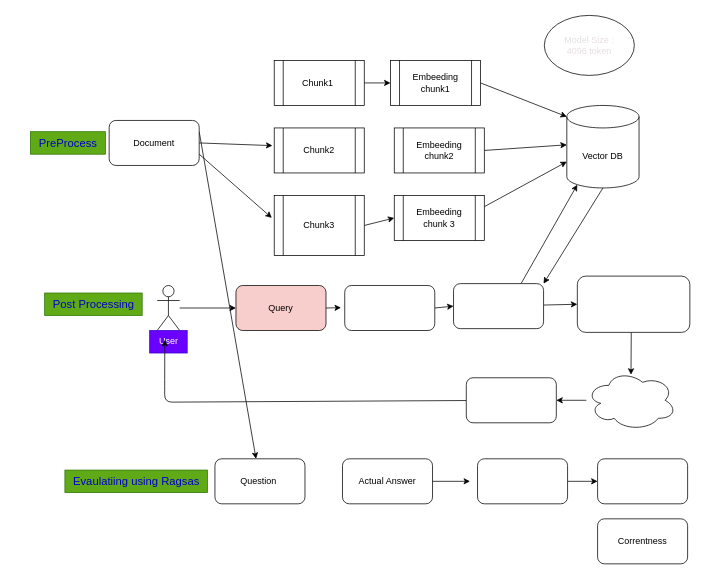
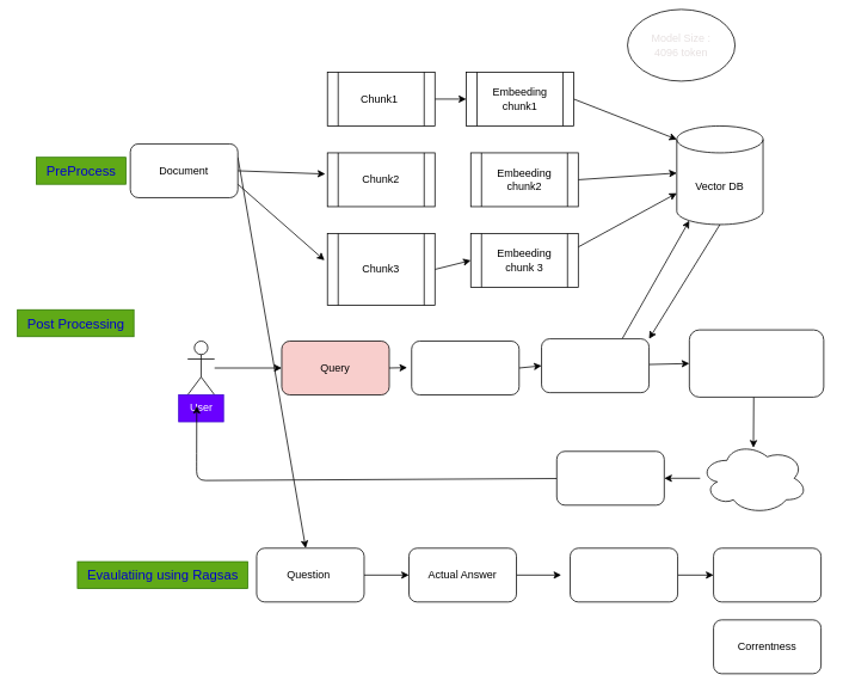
  <mxCell id="0" />
  <mxCell id="1" parent="0" />
  <mxCell id="2" style="edgeStyle=none;html=1;exitX=1;exitY=0.25;exitDx=0;exitDy=0;" parent="1" source="5" target="43" edge="1"><mxGeometry relative="1" as="geometry" /></mxCell>
  <mxCell id="3" style="edgeStyle=none;html=1;exitX=1;exitY=0.5;exitDx=0;exitDy=0;entryX=-0.02;entryY=0.393;entryDx=0;entryDy=0;entryPerimeter=0;" parent="1" source="5" target="8" edge="1"><mxGeometry relative="1" as="geometry"><mxPoint x="405" y="200" as="targetPoint" /></mxGeometry></mxCell>
  <mxCell id="4" style="edgeStyle=none;html=1;exitX=1;exitY=0.75;exitDx=0;exitDy=0;entryX=-0.027;entryY=0.373;entryDx=0;entryDy=0;entryPerimeter=0;" parent="1" source="5" target="10" edge="1"><mxGeometry relative="1" as="geometry" /></mxCell>
  <mxCell id="5" value="Document" style="rounded=1;whiteSpace=wrap;html=1;" parent="1" vertex="1"><mxGeometry x="145" y="160" width="120" height="60" as="geometry" /></mxCell>
  <mxCell id="6" style="edgeStyle=none;html=1;entryX=0;entryY=0.5;entryDx=0;entryDy=0;" parent="1" source="7" target="32" edge="1"><mxGeometry relative="1" as="geometry" /></mxCell>
  <mxCell id="7" value="Chunk1&amp;nbsp;" style="shape=process;whiteSpace=wrap;html=1;backgroundOutline=1;" parent="1" vertex="1"><mxGeometry x="365" y="80" width="120" height="60" as="geometry" /></mxCell>
  <mxCell id="8" value="Chunk2" style="shape=process;whiteSpace=wrap;html=1;backgroundOutline=1;" parent="1" vertex="1"><mxGeometry x="365" y="170" width="120" height="60" as="geometry" /></mxCell>
  <mxCell id="9" style="edgeStyle=none;html=1;exitX=1;exitY=0.5;exitDx=0;exitDy=0;entryX=0;entryY=0.5;entryDx=0;entryDy=0;fontSize=12;fontColor=#FFFFFF;" parent="1" source="10" target="36" edge="1"><mxGeometry relative="1" as="geometry" /></mxCell>
  <mxCell id="10" value="Chunk3" style="shape=process;whiteSpace=wrap;html=1;backgroundOutline=1;" parent="1" vertex="1"><mxGeometry x="365" y="260" width="120" height="80" as="geometry" /></mxCell>
  <mxCell id="11" style="edgeStyle=none;html=1;exitX=0.5;exitY=1;exitDx=0;exitDy=0;exitPerimeter=0;entryX=1;entryY=0;entryDx=0;entryDy=0;fontSize=12;fontColor=#FFFFFF;" parent="1" source="12" target="26" edge="1"><mxGeometry relative="1" as="geometry" /></mxCell>
  <mxCell id="12" value="Vector DB" style="shape=cylinder3;whiteSpace=wrap;html=1;boundedLbl=1;backgroundOutline=1;size=15;" parent="1" vertex="1"><mxGeometry x="755" y="140" width="96.25" height="110" as="geometry" /></mxCell>
  <mxCell id="13" style="edgeStyle=none;html=1;entryX=0;entryY=0.5;entryDx=0;entryDy=0;" parent="1" source="17" target="15" edge="1"><mxGeometry relative="1" as="geometry"><mxPoint x="299" y="410" as="targetPoint" /></mxGeometry></mxCell>
  <mxCell id="14" style="edgeStyle=none;html=1;exitX=1;exitY=0.5;exitDx=0;exitDy=0;fontSize=12;fontColor=#FFFFFF;" parent="1" source="15" edge="1"><mxGeometry relative="1" as="geometry"><mxPoint x="454" y="409.571" as="targetPoint" /></mxGeometry></mxCell>
  <mxCell id="15" value="Query" style="rounded=1;whiteSpace=wrap;html=1;fillColor=#f8cecc;" parent="1" vertex="1"><mxGeometry x="314" y="380" width="120" height="60" as="geometry" /></mxCell>
  <mxCell id="16" value="" style="group" parent="1" vertex="1" connectable="0"><mxGeometry x="199" y="380" width="50" height="90" as="geometry" /></mxCell>
  <mxCell id="17" value="Actor" style="shape=umlActor;verticalLabelPosition=bottom;verticalAlign=top;html=1;outlineConnect=0;" parent="16" vertex="1"><mxGeometry x="10" width="30" height="60" as="geometry" /></mxCell>
  <mxCell id="18" value="User" style="text;html=1;align=center;verticalAlign=middle;resizable=0;points=[];autosize=1;strokeColor=#3700CC;fillColor=#6a00ff;fontColor=#ffffff;" parent="16" vertex="1"><mxGeometry y="60" width="50" height="30" as="geometry" /></mxCell>
  <mxCell id="19" value="&lt;font color=&quot;#0000cc&quot; style=&quot;font-size: 15px;&quot;&gt;PreProcess&lt;/font&gt;" style="text;html=1;align=center;verticalAlign=middle;resizable=0;points=[];autosize=1;strokeColor=#2D7600;fillColor=#60a917;fontColor=#ffffff;" parent="1" vertex="1"><mxGeometry x="40" y="175" width="100" height="30" as="geometry" /></mxCell>
  <mxCell id="20" style="edgeStyle=none;html=1;entryX=1;entryY=0.5;entryDx=0;entryDy=0;fontSize=12;fontColor=#FFFFFF;" parent="1" source="21" target="28" edge="1"><mxGeometry relative="1" as="geometry" /></mxCell>
  <mxCell id="21" value="&lt;font color=&quot;#ffffff&quot;&gt;LLM&lt;/font&gt;" style="ellipse;shape=cloud;whiteSpace=wrap;html=1;fontSize=15;fontColor=#0000CC;labelBackgroundColor=default;" parent="1" vertex="1"><mxGeometry x="781" y="493" width="120" height="80" as="geometry" /></mxCell>
  <mxCell id="22" style="edgeStyle=none;html=1;exitX=0.5;exitY=1;exitDx=0;exitDy=0;entryX=0.496;entryY=0.074;entryDx=0;entryDy=0;entryPerimeter=0;fontSize=12;fontColor=#FFFFFF;" parent="1" target="21" edge="1"><mxGeometry relative="1" as="geometry"><mxPoint x="841" y="423" as="sourcePoint" /></mxGeometry></mxCell>
  <mxCell id="23" value="&lt;font style=&quot;font-size: 12px;&quot;&gt;Query + context&lt;/font&gt;" style="rounded=1;whiteSpace=wrap;html=1;fontSize=15;fontColor=#FFFFFF;labelBackgroundColor=default;" parent="1" vertex="1"><mxGeometry x="769" y="367.5" width="150" height="75" as="geometry" /></mxCell>
  <mxCell id="24" style="edgeStyle=none;html=1;entryX=0;entryY=0.5;entryDx=0;entryDy=0;fontSize=12;fontColor=#FFFFFF;" parent="1" source="26" target="23" edge="1"><mxGeometry relative="1" as="geometry" /></mxCell>
  <mxCell id="25" style="edgeStyle=none;html=1;exitX=0.75;exitY=0;exitDx=0;exitDy=0;entryX=0.145;entryY=1;entryDx=0;entryDy=-4.35;entryPerimeter=0;fontSize=12;fontColor=#FFFFFF;" parent="1" source="26" target="12" edge="1"><mxGeometry relative="1" as="geometry" /></mxCell>
  <mxCell id="26" value="&lt;font style=&quot;font-size: 12px;&quot;&gt;Get revelant Context&lt;/font&gt;" style="rounded=1;whiteSpace=wrap;html=1;fontSize=15;fontColor=#FFFFFF;gradientColor=none;fillColor=default;labelBackgroundColor=default;" parent="1" vertex="1"><mxGeometry x="604" y="377.5" width="120" height="60" as="geometry" /></mxCell>
  <mxCell id="27" style="edgeStyle=none;html=1;entryX=0.463;entryY=1.062;entryDx=0;entryDy=0;entryPerimeter=0;fontSize=12;fontColor=#FFFFFF;" parent="1" source="28" edge="1"><mxGeometry relative="1" as="geometry"><Array as="points"><mxPoint x="219" y="535.5" /><mxPoint x="219" y="515.5" /></Array><mxPoint x="219.15" y="452.36" as="targetPoint" /></mxGeometry></mxCell>
  <mxCell id="28" value="Result" style="rounded=1;whiteSpace=wrap;html=1;fontSize=12;fontColor=#FFFFFF;labelBackgroundColor=default;" parent="1" vertex="1"><mxGeometry x="621" y="503" width="120" height="60" as="geometry" /></mxCell>
  <mxCell id="29" value="1" style="text;html=1;align=center;verticalAlign=middle;resizable=0;points=[];autosize=1;strokeColor=none;fillColor=none;fontSize=12;fontColor=#FFFFFF;" parent="1" vertex="1"><mxGeometry x="20" y="175" width="30" height="30" as="geometry" /></mxCell>
- <mxCell id="30" value="&lt;font color=&quot;#0000cc&quot; style=&quot;font-size: 15px;&quot;&gt;Post Processing&lt;/font&gt;" style="text;html=1;align=center;verticalAlign=middle;resizable=0;points=[];autosize=1;strokeColor=#2D7600;fillColor=#60a917;fontColor=#ffffff;" parent="1" vertex="1"><mxGeometry x="59" y="390" width="130" height="30" as="geometry" /></mxCell>
+ <mxCell id="30" value="&lt;font color=&quot;#0000cc&quot; style=&quot;font-size: 15px;&quot;&gt;Post Processing&lt;/font&gt;" style="text;html=1;align=center;verticalAlign=middle;resizable=0;points=[];autosize=1;strokeColor=#2D7600;fillColor=#60a917;fontColor=#ffffff;" parent="1" vertex="1"><mxGeometry x="19" y="345" width="130" height="30" as="geometry" /></mxCell>
  <mxCell id="31" style="edgeStyle=none;html=1;exitX=1;exitY=0.5;exitDx=0;exitDy=0;entryX=0;entryY=0;entryDx=0;entryDy=15;entryPerimeter=0;fontSize=12;fontColor=#FFFFFF;" parent="1" source="32" target="12" edge="1"><mxGeometry relative="1" as="geometry" /></mxCell>
  <mxCell id="32" value="Embeeding chunk1" style="shape=process;whiteSpace=wrap;html=1;backgroundOutline=1;" parent="1" vertex="1"><mxGeometry x="520" y="80" width="120" height="60" as="geometry" /></mxCell>
  <mxCell id="33" style="edgeStyle=none;html=1;exitX=1;exitY=0.5;exitDx=0;exitDy=0;entryX=0;entryY=0;entryDx=0;entryDy=52.5;entryPerimeter=0;fontSize=12;fontColor=#FFFFFF;" parent="1" source="34" target="12" edge="1"><mxGeometry relative="1" as="geometry" /></mxCell>
  <mxCell id="34" value="Embeeding chunk2" style="shape=process;whiteSpace=wrap;html=1;backgroundOutline=1;" parent="1" vertex="1"><mxGeometry x="525" y="170" width="120" height="60" as="geometry" /></mxCell>
  <mxCell id="35" style="edgeStyle=none;html=1;exitX=1;exitY=0.25;exitDx=0;exitDy=0;entryX=0;entryY=0;entryDx=0;entryDy=75;entryPerimeter=0;fontSize=12;fontColor=#FFFFFF;" parent="1" source="36" target="12" edge="1"><mxGeometry relative="1" as="geometry" /></mxCell>
  <mxCell id="36" value="Embeeding chunk 3" style="shape=process;whiteSpace=wrap;html=1;backgroundOutline=1;" parent="1" vertex="1"><mxGeometry x="525" y="260" width="120" height="60" as="geometry" /></mxCell>
  <mxCell id="37" style="edgeStyle=none;html=1;exitX=1;exitY=0.5;exitDx=0;exitDy=0;entryX=0;entryY=0.5;entryDx=0;entryDy=0;fontSize=12;fontColor=#FFFFFF;" parent="1" source="38" target="26" edge="1"><mxGeometry relative="1" as="geometry" /></mxCell>
  <mxCell id="38" value="&lt;font style=&quot;font-size: 12px;&quot;&gt;Embeeded Query&lt;/font&gt;" style="rounded=1;whiteSpace=wrap;html=1;fontSize=15;fontColor=#FFFFFF;labelBackgroundColor=default;" parent="1" vertex="1"><mxGeometry x="459" y="380" width="120" height="60" as="geometry" /></mxCell>
- <mxCell id="39" value="&lt;font color=&quot;#e6e0e0&quot;&gt;Model Size : &lt;br&gt;4096 token&lt;/font&gt;" style="ellipse;whiteSpace=wrap;html=1;fontSize=12;fontColor=#FFFFFF;labelBackgroundColor=default;" parent="1" vertex="1"><mxGeometry x="725" y="20" width="120" height="80" as="geometry" /></mxCell>
+ <mxCell id="39" value="&lt;font color=&quot;#e6e0e0&quot;&gt;Model Size : &lt;br&gt;4096 token&lt;/font&gt;" style="ellipse;whiteSpace=wrap;html=1;fontSize=12;fontColor=#FFFFFF;labelBackgroundColor=default;" parent="1" vertex="1"><mxGeometry x="700" y="10" width="120" height="80" as="geometry" /></mxCell>
  <mxCell id="40" value="3" style="text;html=1;align=center;verticalAlign=middle;resizable=0;points=[];autosize=1;strokeColor=none;fillColor=none;fontSize=12;fontColor=#FFFFFF;" parent="1" vertex="1"><mxGeometry x="36" y="626" width="30" height="30" as="geometry" /></mxCell>
  <mxCell id="41" value="&lt;font color=&quot;#0000cc&quot; style=&quot;font-size: 15px;&quot;&gt;Evaulatiing using Ragsas&lt;/font&gt;" style="text;html=1;align=center;verticalAlign=middle;resizable=0;points=[];autosize=1;strokeColor=#2D7600;fillColor=#60a917;fontColor=#ffffff;" parent="1" vertex="1"><mxGeometry x="86" y="626" width="190" height="30" as="geometry" /></mxCell>
+ <mxCell id="42" style="edgeStyle=none;html=1;entryX=0;entryY=0.5;entryDx=0;entryDy=0;" parent="1" source="43" target="45" edge="1"><mxGeometry relative="1" as="geometry" /></mxCell>
  <mxCell id="43" value="Question&amp;nbsp;" style="rounded=1;whiteSpace=wrap;html=1;" parent="1" vertex="1"><mxGeometry x="286" y="611" width="120" height="60" as="geometry" /></mxCell>
  <mxCell id="44" style="edgeStyle=none;html=1;" parent="1" source="45" edge="1"><mxGeometry relative="1" as="geometry"><mxPoint x="626" y="641" as="targetPoint" /></mxGeometry></mxCell>
  <mxCell id="45" value="Actual Answer" style="rounded=1;whiteSpace=wrap;html=1;" parent="1" vertex="1"><mxGeometry x="456" y="611" width="120" height="60" as="geometry" /></mxCell>
  <mxCell id="46" style="edgeStyle=none;html=1;exitX=1;exitY=0.5;exitDx=0;exitDy=0;entryX=0;entryY=0.5;entryDx=0;entryDy=0;" parent="1" source="47" target="48" edge="1"><mxGeometry relative="1" as="geometry" /></mxCell>
  <mxCell id="47" value="&lt;span style=&quot;color: rgb(255, 255, 255);&quot;&gt;Get revelant Context&lt;/span&gt;" style="rounded=1;whiteSpace=wrap;html=1;labelBackgroundColor=default;" parent="1" vertex="1"><mxGeometry x="636" y="611" width="120" height="60" as="geometry" /></mxCell>
  <mxCell id="48" value="&lt;span style=&quot;color: rgb(255, 255, 255);&quot;&gt;LLM Response&lt;/span&gt;" style="rounded=1;whiteSpace=wrap;html=1;labelBackgroundColor=default;" parent="1" vertex="1"><mxGeometry x="796" y="611" width="120" height="60" as="geometry" /></mxCell>
  <mxCell id="49" value="Correntness" style="rounded=1;whiteSpace=wrap;html=1;" parent="1" vertex="1"><mxGeometry x="796" y="691" width="120" height="60" as="geometry" /></mxCell>
